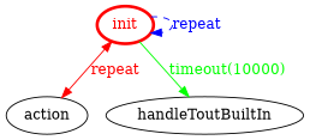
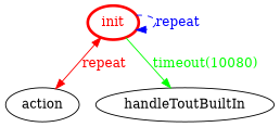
  digraph {
    rankdir=TB
    init [color=red fontcolor=red penwidth=3]
    action
    handleToutBuiltIn
    init -> init [color=blue fontcolor=blue label="repeat " style=dashed]
    init -> action [color=red dir=both fontcolor=red label="repeat "]
-   init -> handleToutBuiltIn [color=green fontcolor=green label="timeout(10000)"]
+   init -> handleToutBuiltIn [color=green fontcolor=green label="timeout(10080)"]
  }
